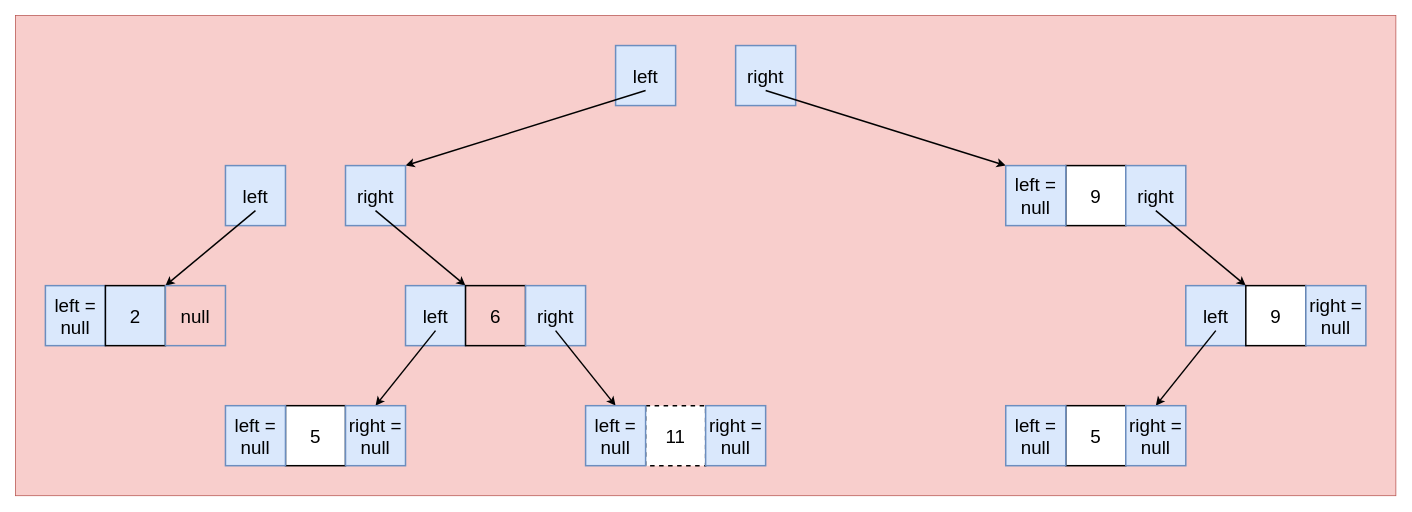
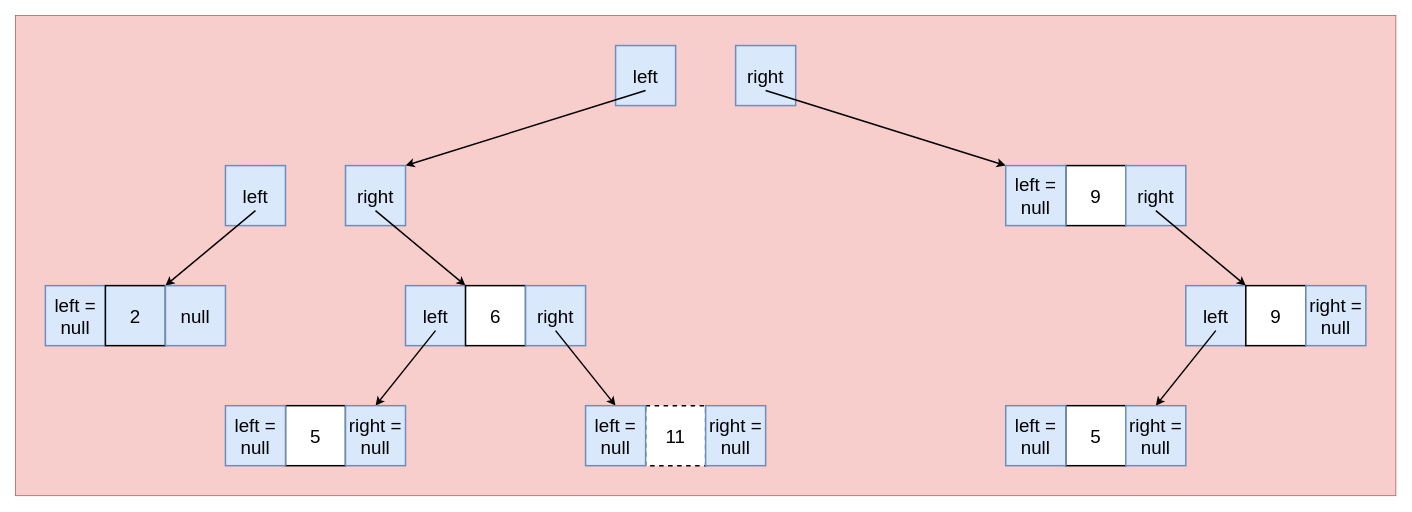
  <mxCell id="0" />
  <mxCell id="1" parent="0" />
  <mxCell id="2" value="" style="rounded=0;whiteSpace=wrap;html=1;fillColor=#f8cecc;strokeColor=#b85450;" vertex="1" parent="1"><mxGeometry x="20" y="20" width="1840" height="640" as="geometry" /></mxCell>
  <mxCell id="3" value="left" style="rounded=0;whiteSpace=wrap;html=1;strokeWidth=2;fontSize=25;fillColor=#dae8fc;strokeColor=#6c8ebf;" vertex="1" parent="1"><mxGeometry x="820" y="60" width="80" height="80" as="geometry" /></mxCell>
  <mxCell id="4" value="right" style="rounded=0;whiteSpace=wrap;html=1;strokeWidth=2;fontSize=25;fillColor=#dae8fc;strokeColor=#6c8ebf;" vertex="1" parent="1"><mxGeometry x="980" y="60" width="80" height="80" as="geometry" /></mxCell>
  <mxCell id="5" value="" style="endArrow=classic;html=1;rounded=0;entryX=1;entryY=0;entryDx=0;entryDy=0;strokeWidth=2;fontSize=25;" edge="1" parent="1" target="8"><mxGeometry width="50" height="50" relative="1" as="geometry"><mxPoint x="860" y="120" as="sourcePoint" /><mxPoint x="500" y="220" as="targetPoint" /></mxGeometry></mxCell>
  <mxCell id="6" value="" style="endArrow=classic;html=1;rounded=0;entryX=0;entryY=0;entryDx=0;entryDy=0;strokeWidth=2;fontSize=25;" edge="1" parent="1"><mxGeometry width="50" height="50" relative="1" as="geometry"><mxPoint x="1020" y="120" as="sourcePoint" /><mxPoint x="1340" y="220" as="targetPoint" /></mxGeometry></mxCell>
  <mxCell id="7" value="left" style="rounded=0;whiteSpace=wrap;html=1;strokeWidth=2;fontSize=25;fillColor=#dae8fc;strokeColor=#6c8ebf;" vertex="1" parent="1"><mxGeometry x="300" y="220" width="80" height="80" as="geometry" /></mxCell>
  <mxCell id="8" value="right" style="rounded=0;whiteSpace=wrap;html=1;strokeWidth=2;fontSize=25;fillColor=#dae8fc;strokeColor=#6c8ebf;" vertex="1" parent="1"><mxGeometry x="460" y="220" width="80" height="80" as="geometry" /></mxCell>
  <mxCell id="9" value="" style="endArrow=classic;html=1;rounded=0;strokeWidth=2;fontSize=25;" edge="1" parent="1"><mxGeometry width="50" height="50" relative="1" as="geometry"><mxPoint x="340" y="280" as="sourcePoint" /><mxPoint x="220" y="380" as="targetPoint" /></mxGeometry></mxCell>
  <mxCell id="10" value="" style="endArrow=classic;html=1;rounded=0;strokeWidth=2;fontSize=25;" edge="1" parent="1"><mxGeometry width="50" height="50" relative="1" as="geometry"><mxPoint x="500" y="280" as="sourcePoint" /><mxPoint x="620" y="380" as="targetPoint" /></mxGeometry></mxCell>
  <mxCell id="11" value="left = &lt;br style=&quot;font-size: 25px;&quot;&gt;null" style="rounded=0;whiteSpace=wrap;html=1;strokeWidth=2;fontSize=25;fillColor=#dae8fc;strokeColor=#6c8ebf;" vertex="1" parent="1"><mxGeometry x="60" y="380" width="80" height="80" as="geometry" /></mxCell>
  <mxCell id="12" value="2" style="rounded=0;whiteSpace=wrap;html=1;strokeWidth=2;fontSize=25;fillColor=#dae8fc;" vertex="1" parent="1"><mxGeometry x="140" y="380" width="80" height="80" as="geometry" /></mxCell>
- <mxCell id="13" value="null" style="rounded=0;whiteSpace=wrap;html=1;strokeWidth=2;fontSize=25;fillColor=#f8cecc;strokeColor=#6c8ebf;" vertex="1" parent="1"><mxGeometry x="220" y="380" width="80" height="80" as="geometry" /></mxCell>
+ <mxCell id="13" value="null" style="rounded=0;whiteSpace=wrap;html=1;strokeWidth=2;fontSize=25;fillColor=#dae8fc;strokeColor=#6c8ebf;" vertex="1" parent="1"><mxGeometry x="220" y="380" width="80" height="80" as="geometry" /></mxCell>
  <mxCell id="14" value="left" style="rounded=0;whiteSpace=wrap;html=1;strokeWidth=2;fontSize=25;fillColor=#dae8fc;strokeColor=#6c8ebf;" vertex="1" parent="1"><mxGeometry y="380" width="80" height="80" as="geometry" x="540" /></mxCell>
- <mxCell id="15" value="6" style="rounded=0;whiteSpace=wrap;html=1;strokeWidth=2;fontSize=25;fillColor=#f8cecc;" vertex="1" parent="1"><mxGeometry x="620" y="380" width="80" height="80" as="geometry" /></mxCell>
+ <mxCell id="15" value="6" style="rounded=0;whiteSpace=wrap;html=1;strokeWidth=2;fontSize=25;" vertex="1" parent="1"><mxGeometry x="620" y="380" width="80" height="80" as="geometry" /></mxCell>
  <mxCell id="16" value="right" style="rounded=0;whiteSpace=wrap;html=1;strokeWidth=2;fontSize=25;fillColor=#dae8fc;strokeColor=#6c8ebf;" vertex="1" parent="1"><mxGeometry x="700" y="380" width="80" height="80" as="geometry" /></mxCell>
  <mxCell id="17" value="" style="endArrow=classic;html=1;rounded=0;strokeWidth=2;fontSize=25;" edge="1" parent="1"><mxGeometry width="50" height="50" relative="1" as="geometry"><mxPoint x="580" y="440" as="sourcePoint" /><mxPoint x="500" y="540" as="targetPoint" /></mxGeometry></mxCell>
  <mxCell id="18" value="" style="endArrow=classic;html=1;rounded=0;strokeWidth=2;fontSize=25;" edge="1" parent="1"><mxGeometry width="50" height="50" relative="1" as="geometry"><mxPoint x="740" y="440" as="sourcePoint" /><mxPoint x="820" y="540" as="targetPoint" /></mxGeometry></mxCell>
  <mxCell id="19" value="9" style="rounded=0;whiteSpace=wrap;html=1;strokeWidth=2;fontSize=25;" vertex="1" parent="1"><mxGeometry x="1420" y="220" width="80" height="80" as="geometry" /></mxCell>
  <mxCell id="20" value="right" style="rounded=0;whiteSpace=wrap;html=1;strokeWidth=2;fontSize=25;fillColor=#dae8fc;strokeColor=#6c8ebf;" vertex="1" parent="1"><mxGeometry x="1500" y="220" width="80" height="80" as="geometry" /></mxCell>
  <mxCell id="21" value="" style="endArrow=classic;html=1;rounded=0;strokeWidth=2;fontSize=25;" edge="1" parent="1"><mxGeometry width="50" height="50" relative="1" as="geometry"><mxPoint x="1540" y="280" as="sourcePoint" /><mxPoint x="1660" y="380" as="targetPoint" /></mxGeometry></mxCell>
  <mxCell id="22" value="left" style="rounded=0;whiteSpace=wrap;html=1;strokeWidth=2;fontSize=25;fillColor=#dae8fc;strokeColor=#6c8ebf;" vertex="1" parent="1"><mxGeometry x="1580" y="380" width="80" height="80" as="geometry" /></mxCell>
  <mxCell id="23" value="9" style="rounded=0;whiteSpace=wrap;html=1;strokeWidth=2;fontSize=25;" vertex="1" parent="1"><mxGeometry x="1660" y="380" width="80" height="80" as="geometry" /></mxCell>
  <mxCell id="24" value="right = null" style="rounded=0;whiteSpace=wrap;html=1;strokeWidth=2;fontSize=25;fillColor=#dae8fc;strokeColor=#6c8ebf;" vertex="1" parent="1"><mxGeometry x="1740" y="380" width="80" height="80" as="geometry" /></mxCell>
  <mxCell id="25" value="" style="endArrow=classic;html=1;rounded=0;strokeWidth=2;fontSize=25;" edge="1" parent="1"><mxGeometry width="50" height="50" relative="1" as="geometry"><mxPoint x="1620" y="440" as="sourcePoint" /><mxPoint x="1540" y="540" as="targetPoint" /></mxGeometry></mxCell>
  <mxCell id="26" value="5" style="rounded=0;whiteSpace=wrap;html=1;strokeWidth=2;fontSize=25;" vertex="1" parent="1"><mxGeometry x="380" y="540" width="80" height="80" as="geometry" /></mxCell>
  <mxCell id="27" value="11" style="rounded=0;whiteSpace=wrap;html=1;strokeWidth=2;fontSize=25;dashed=1;" vertex="1" parent="1"><mxGeometry x="860" y="540" width="80" height="80" as="geometry" /></mxCell>
  <mxCell id="28" value="5" style="rounded=0;whiteSpace=wrap;html=1;strokeWidth=2;fontSize=25;" vertex="1" parent="1"><mxGeometry x="1420" y="540" width="80" height="80" as="geometry" /></mxCell>
  <mxCell id="29" value="left = &lt;br style=&quot;font-size: 25px;&quot;&gt;null" style="rounded=0;whiteSpace=wrap;html=1;strokeWidth=2;fontSize=25;fillColor=#dae8fc;strokeColor=#6c8ebf;" vertex="1" parent="1"><mxGeometry x="300" y="540" width="80" height="80" as="geometry" /></mxCell>
  <mxCell id="30" value="left = &lt;br style=&quot;font-size: 25px;&quot;&gt;null" style="rounded=0;whiteSpace=wrap;html=1;strokeWidth=2;fontSize=25;fillColor=#dae8fc;strokeColor=#6c8ebf;" vertex="1" parent="1"><mxGeometry x="780" y="540" width="80" height="80" as="geometry" /></mxCell>
  <mxCell id="31" value="left = &lt;br style=&quot;font-size: 25px;&quot;&gt;null" style="rounded=0;whiteSpace=wrap;html=1;strokeWidth=2;fontSize=25;fillColor=#dae8fc;strokeColor=#6c8ebf;" vertex="1" parent="1"><mxGeometry x="1340" y="540" width="80" height="80" as="geometry" /></mxCell>
  <mxCell id="32" value="left = &lt;br style=&quot;font-size: 25px;&quot;&gt;null" style="rounded=0;whiteSpace=wrap;html=1;strokeWidth=2;fontSize=25;fillColor=#dae8fc;strokeColor=#6c8ebf;" vertex="1" parent="1"><mxGeometry x="1340" y="220" width="80" height="80" as="geometry" /></mxCell>
  <mxCell id="33" value="right = null" style="rounded=0;whiteSpace=wrap;html=1;strokeWidth=2;fontSize=25;fillColor=#dae8fc;strokeColor=#6c8ebf;" vertex="1" parent="1"><mxGeometry x="460" y="540" width="80" height="80" as="geometry" /></mxCell>
  <mxCell id="34" value="right = null" style="rounded=0;whiteSpace=wrap;html=1;strokeWidth=2;fontSize=25;fillColor=#dae8fc;strokeColor=#6c8ebf;" vertex="1" parent="1"><mxGeometry x="940" y="540" width="80" height="80" as="geometry" /></mxCell>
  <mxCell id="35" value="right = null" style="rounded=0;whiteSpace=wrap;html=1;strokeWidth=2;fontSize=25;fillColor=#dae8fc;strokeColor=#6c8ebf;" vertex="1" parent="1"><mxGeometry x="1500" y="540" width="80" height="80" as="geometry" /></mxCell>
